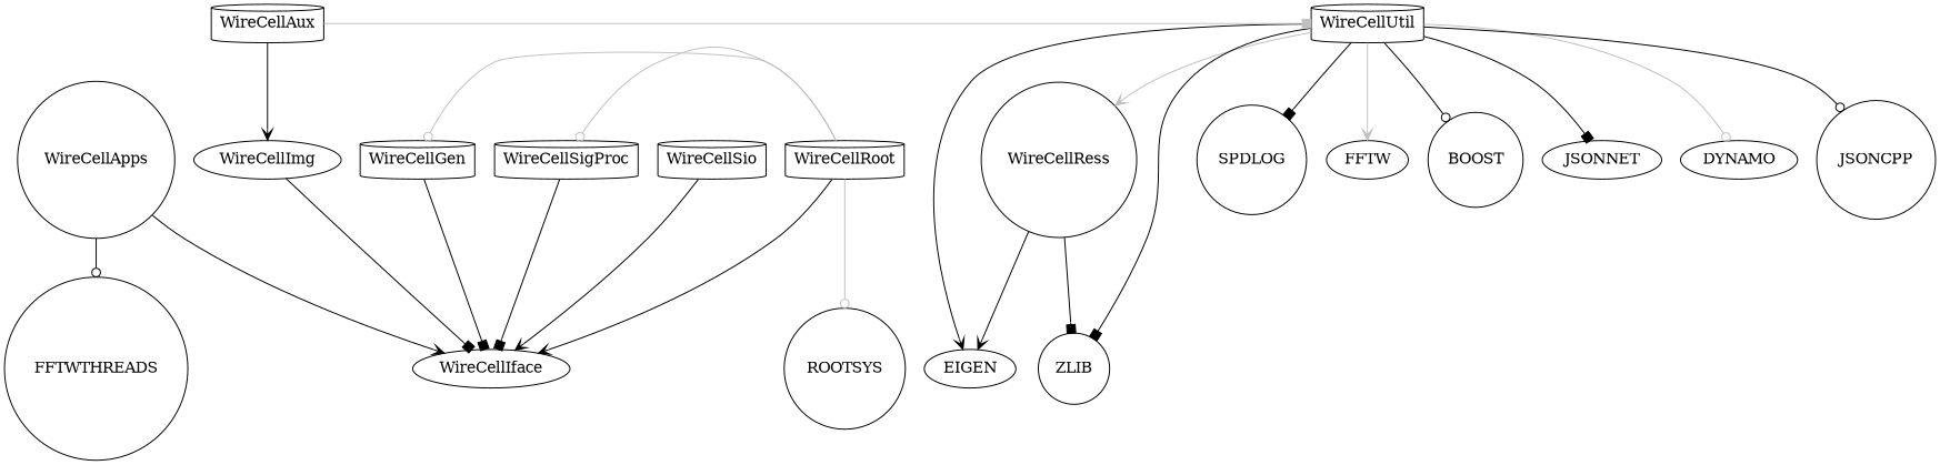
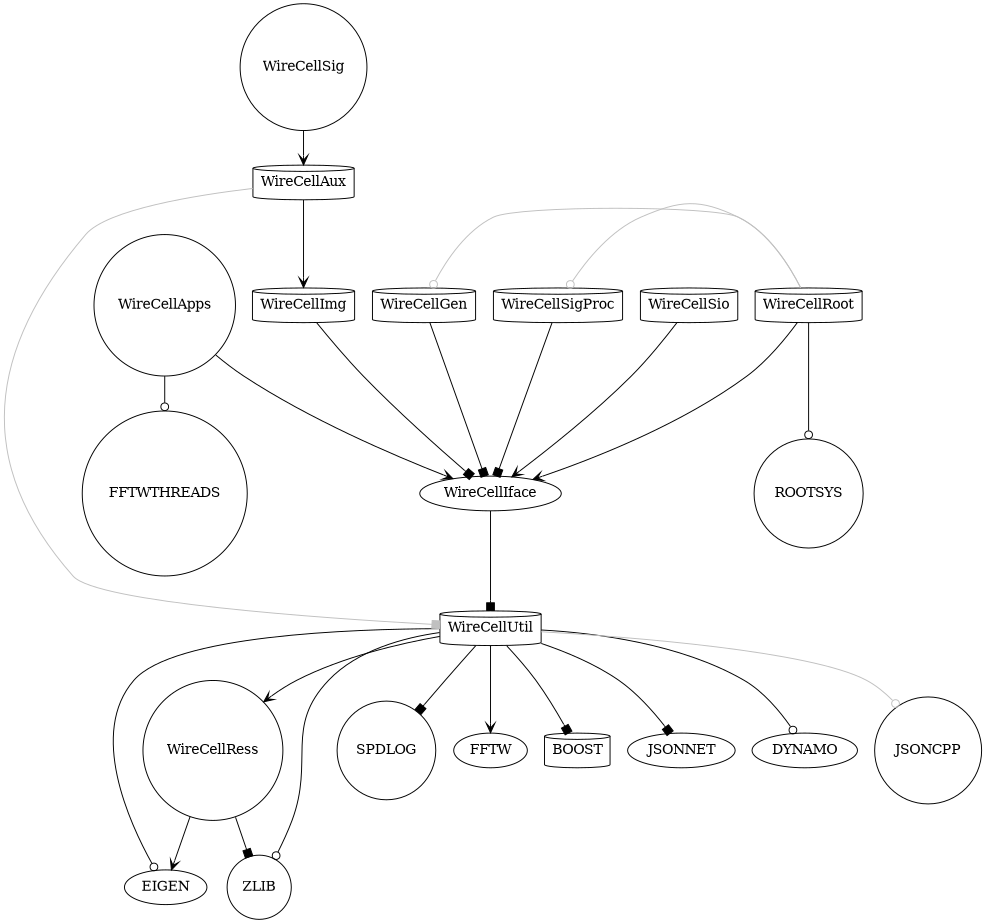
  digraph {
    node [shape=circle]
    edge [arrowhead=box color=black]
    WireCellIface [shape=ellipse]
    WireCellApps
    FFTWTHREADS
    WireCellUtil [shape=cylinder]
    WireCellAux [shape=cylinder]
-   WireCellImg [shape=ellipse]
+   WireCellImg [shape=cylinder]
    WireCellRess
    EIGEN [shape=ellipse]
    ZLIB
    SPDLOG
    FFTW [shape=ellipse]
-   BOOST
+   BOOST [shape=cylinder]
    JSONNET [shape=ellipse]
    DYNAMO [shape=ellipse]
    JSONCPP
    WireCellGen [shape=cylinder]
    WireCellRoot [shape=cylinder]
    WireCellSigProc [shape=cylinder]
    ROOTSYS
+   WireCellSig
    WireCellSio [shape=cylinder]
+   WireCellIface -> WireCellUtil
    WireCellApps -> WireCellIface [arrowhead=vee]
    WireCellApps -> FFTWTHREADS [arrowhead=odot]
-   WireCellUtil -> WireCellRess [arrowhead=vee color=gray]
-   WireCellUtil -> EIGEN [arrowhead=vee]
-   WireCellUtil -> ZLIB
+   WireCellUtil -> WireCellRess [arrowhead=vee]
+   WireCellUtil -> EIGEN [arrowhead=odot]
+   WireCellUtil -> ZLIB [arrowhead=odot]
    WireCellUtil -> SPDLOG
-   WireCellUtil -> FFTW [arrowhead=vee color=gray]
-   WireCellUtil -> BOOST [arrowhead=odot]
+   WireCellUtil -> FFTW [arrowhead=vee]
+   WireCellUtil -> BOOST
    WireCellUtil -> JSONNET
-   WireCellUtil -> DYNAMO [arrowhead=odot color=gray]
-   WireCellUtil -> JSONCPP [arrowhead=odot]
+   WireCellUtil -> DYNAMO [arrowhead=odot]
+   WireCellUtil -> JSONCPP [arrowhead=odot color=gray]
    WireCellAux -> WireCellUtil [color=gray constraint=false]
    WireCellAux -> WireCellImg [arrowhead=vee]
    WireCellImg -> WireCellIface
    WireCellRess -> EIGEN [arrowhead=vee]
    WireCellRess -> ZLIB
    WireCellGen -> WireCellIface
    WireCellRoot -> WireCellIface [arrowhead=vee]
    WireCellRoot -> WireCellGen [arrowhead=odot color=gray constraint=false]
    WireCellRoot -> WireCellSigProc [arrowhead=odot color=gray constraint=false]
-   WireCellRoot -> ROOTSYS [arrowhead=odot color=gray]
+   WireCellRoot -> ROOTSYS [arrowhead=odot]
    WireCellSigProc -> WireCellIface
+   WireCellSig -> WireCellAux [arrowhead=vee]
    WireCellSio -> WireCellIface [arrowhead=vee]
  }
